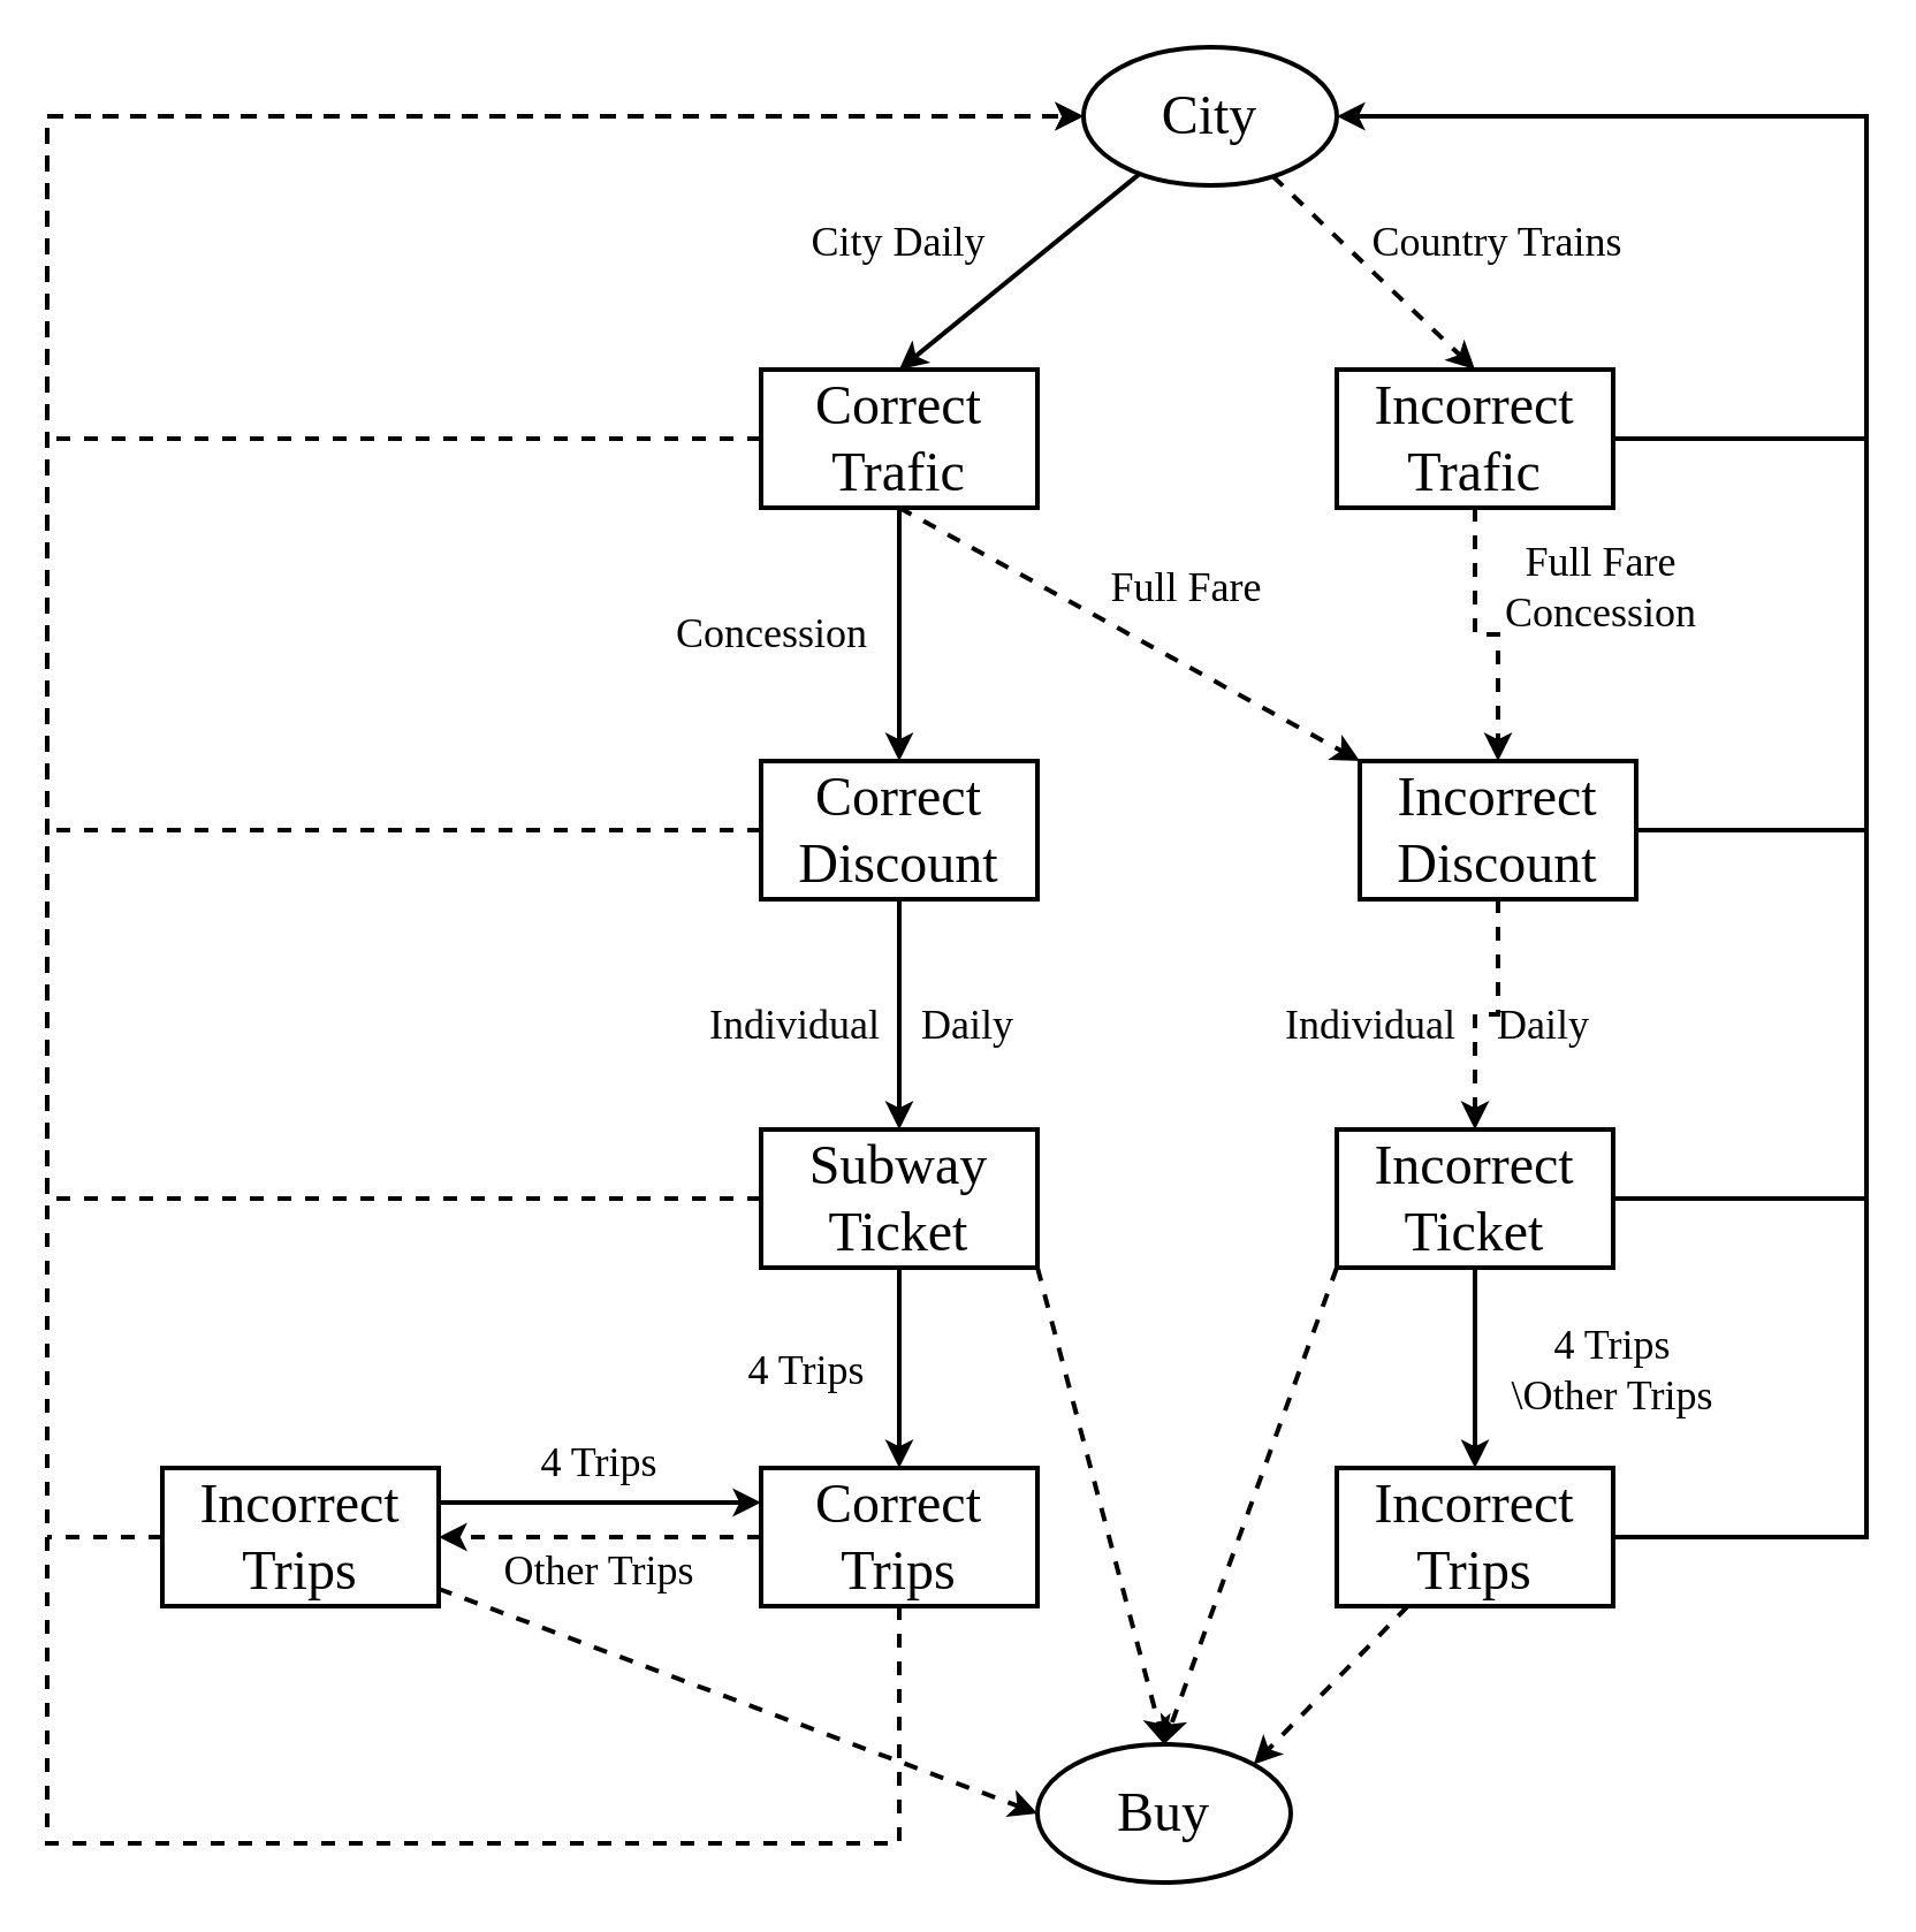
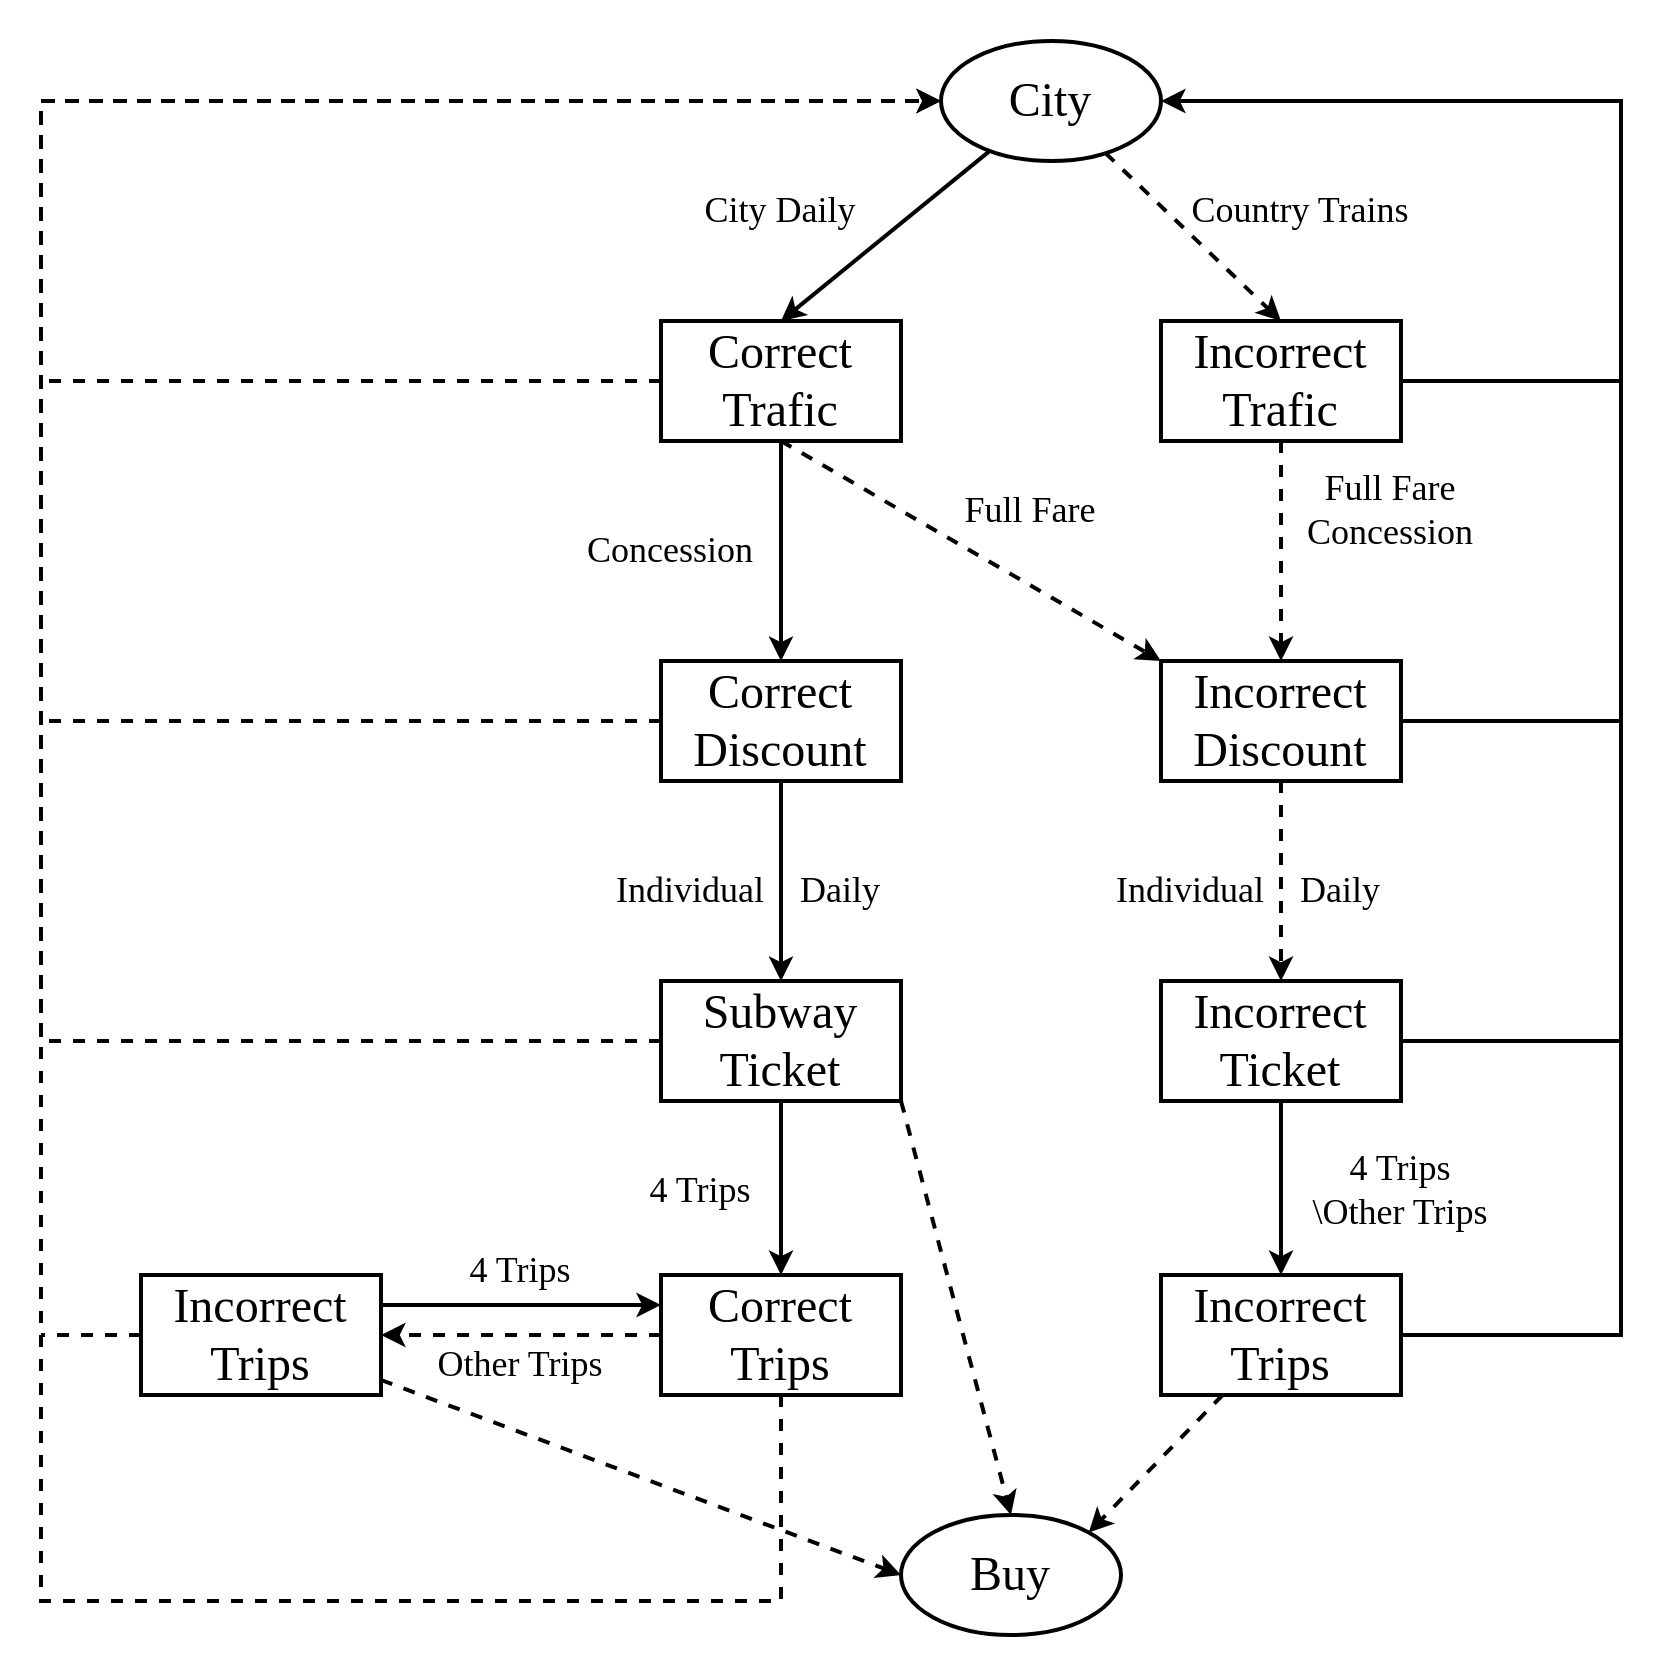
  <mxCell id="0" />
  <mxCell id="1" parent="0" />
  <mxCell id="2" style="rounded=0;orthogonalLoop=1;jettySize=auto;html=1;strokeWidth=2;entryX=0.5;entryY=0;entryDx=0;entryDy=0;" edge="1" parent="1" source="4" target="8"><mxGeometry relative="1" as="geometry" /></mxCell>
  <mxCell id="3" style="rounded=0;orthogonalLoop=1;jettySize=auto;html=1;entryX=0.5;entryY=0;entryDx=0;entryDy=0;strokeWidth=2;dashed=1;" edge="1" parent="1" source="4" target="11"><mxGeometry relative="1" as="geometry" /></mxCell>
  <mxCell id="4" value="&lt;font style=&quot;font-size: 24px;&quot; face=&quot;Times New Roman&quot;&gt;City&lt;/font&gt;" style="ellipse;whiteSpace=wrap;html=1;fontSize=24;strokeWidth=2;" vertex="1" parent="1"><mxGeometry x="470" y="20" width="110" height="60" as="geometry" /></mxCell>
  <mxCell id="5" style="edgeStyle=orthogonalEdgeStyle;rounded=0;orthogonalLoop=1;jettySize=auto;html=1;strokeWidth=2;" edge="1" parent="1" source="8" target="14"><mxGeometry relative="1" as="geometry" /></mxCell>
  <mxCell id="6" style="rounded=0;orthogonalLoop=1;jettySize=auto;html=1;entryX=0;entryY=0;entryDx=0;entryDy=0;strokeWidth=2;dashed=1;" edge="1" parent="1" target="17"><mxGeometry relative="1" as="geometry"><mxPoint x="390" y="220" as="sourcePoint" /></mxGeometry></mxCell>
  <mxCell id="7" style="edgeStyle=orthogonalEdgeStyle;rounded=0;orthogonalLoop=1;jettySize=auto;html=1;endArrow=none;endFill=0;dashed=1;strokeWidth=2;" edge="1" parent="1" source="8"><mxGeometry relative="1" as="geometry"><mxPoint x="20" y="190" as="targetPoint" /></mxGeometry></mxCell>
  <mxCell id="8" value="&lt;font style=&quot;font-size: 24px;&quot;&gt;Correct Trafic&lt;/font&gt;" style="rounded=0;whiteSpace=wrap;html=1;strokeWidth=2;fontFamily=Times New Roman;" vertex="1" parent="1"><mxGeometry x="330" y="160" width="120" height="60" as="geometry" /></mxCell>
  <mxCell id="9" style="edgeStyle=orthogonalEdgeStyle;rounded=0;orthogonalLoop=1;jettySize=auto;html=1;entryX=0.5;entryY=0;entryDx=0;entryDy=0;strokeWidth=2;dashed=1;" edge="1" parent="1" source="11" target="17"><mxGeometry relative="1" as="geometry" /></mxCell>
  <mxCell id="10" style="edgeStyle=orthogonalEdgeStyle;rounded=0;orthogonalLoop=1;jettySize=auto;html=1;strokeWidth=2;endArrow=none;endFill=0;" edge="1" parent="1" source="11"><mxGeometry relative="1" as="geometry"><mxPoint x="810" y="190" as="targetPoint" /></mxGeometry></mxCell>
  <mxCell id="11" value="&lt;font style=&quot;font-size: 24px;&quot;&gt;Incorrect Trafic&lt;/font&gt;" style="rounded=0;whiteSpace=wrap;html=1;strokeWidth=2;fontFamily=Times New Roman;" vertex="1" parent="1"><mxGeometry x="580" y="160" width="120" height="60" as="geometry" /></mxCell>
  <mxCell id="12" style="edgeStyle=orthogonalEdgeStyle;rounded=0;orthogonalLoop=1;jettySize=auto;html=1;strokeWidth=2;" edge="1" parent="1" source="14" target="21"><mxGeometry relative="1" as="geometry" /></mxCell>
  <mxCell id="13" style="edgeStyle=orthogonalEdgeStyle;rounded=0;orthogonalLoop=1;jettySize=auto;html=1;endArrow=none;endFill=0;dashed=1;strokeWidth=2;" edge="1" parent="1" source="14"><mxGeometry relative="1" as="geometry"><mxPoint x="20" y="360" as="targetPoint" /></mxGeometry></mxCell>
  <mxCell id="14" value="&lt;font style=&quot;font-size: 24px;&quot;&gt;Correct Discount&lt;/font&gt;" style="rounded=0;whiteSpace=wrap;html=1;strokeWidth=2;fontFamily=Times New Roman;" vertex="1" parent="1"><mxGeometry x="330" y="330" width="120" height="60" as="geometry" /></mxCell>
  <mxCell id="15" style="edgeStyle=orthogonalEdgeStyle;rounded=0;orthogonalLoop=1;jettySize=auto;html=1;strokeWidth=2;dashed=1;" edge="1" parent="1" source="17" target="25"><mxGeometry relative="1" as="geometry" /></mxCell>
  <mxCell id="16" style="edgeStyle=orthogonalEdgeStyle;rounded=0;orthogonalLoop=1;jettySize=auto;html=1;strokeWidth=2;endArrow=none;endFill=0;" edge="1" parent="1" source="17"><mxGeometry relative="1" as="geometry"><mxPoint x="810" y="360" as="targetPoint" /></mxGeometry></mxCell>
- <mxCell id="17" value="&lt;font style=&quot;font-size: 24px;&quot;&gt;Incorrect Discount&lt;/font&gt;" style="rounded=0;whiteSpace=wrap;html=1;strokeWidth=2;fontFamily=Times New Roman;" vertex="1" parent="1"><mxGeometry x="590" y="330" width="120" height="60" as="geometry" /></mxCell>
+ <mxCell id="17" value="&lt;font style=&quot;font-size: 24px;&quot;&gt;Incorrect Discount&lt;/font&gt;" style="rounded=0;whiteSpace=wrap;html=1;strokeWidth=2;fontFamily=Times New Roman;" vertex="1" parent="1"><mxGeometry x="580" y="330" width="120" height="60" as="geometry" /></mxCell>
  <mxCell id="18" style="rounded=0;orthogonalLoop=1;jettySize=auto;html=1;entryX=0.5;entryY=0;entryDx=0;entryDy=0;exitX=1;exitY=1;exitDx=0;exitDy=0;strokeWidth=2;dashed=1;" edge="1" parent="1" source="21" target="32"><mxGeometry relative="1" as="geometry" /></mxCell>
  <mxCell id="19" style="edgeStyle=orthogonalEdgeStyle;rounded=0;orthogonalLoop=1;jettySize=auto;html=1;strokeWidth=2;" edge="1" parent="1" source="21" target="28"><mxGeometry relative="1" as="geometry" /></mxCell>
  <mxCell id="20" style="edgeStyle=orthogonalEdgeStyle;rounded=0;orthogonalLoop=1;jettySize=auto;html=1;entryX=0;entryY=0.5;entryDx=0;entryDy=0;dashed=1;strokeWidth=2;" edge="1" parent="1" source="21" target="4"><mxGeometry relative="1" as="geometry"><Array as="points"><mxPoint x="20" y="520" /><mxPoint x="20" y="50" /></Array></mxGeometry></mxCell>
  <mxCell id="21" value="&lt;font style=&quot;font-size: 24px;&quot;&gt;Subway Ticket&lt;/font&gt;" style="rounded=0;whiteSpace=wrap;html=1;strokeWidth=2;fontFamily=Times New Roman;" vertex="1" parent="1"><mxGeometry x="330" y="490" width="120" height="60" as="geometry" /></mxCell>
- <mxCell id="22" style="rounded=0;orthogonalLoop=1;jettySize=auto;html=1;exitX=0;exitY=1;exitDx=0;exitDy=0;strokeWidth=2;dashed=1;entryX=0.5;entryY=0;entryDx=0;entryDy=0;" edge="1" parent="1" source="25" target="32"><mxGeometry relative="1" as="geometry" /></mxCell>
  <mxCell id="23" style="edgeStyle=orthogonalEdgeStyle;rounded=0;orthogonalLoop=1;jettySize=auto;html=1;entryX=0.5;entryY=0;entryDx=0;entryDy=0;strokeWidth=2;" edge="1" parent="1" source="25" target="31"><mxGeometry relative="1" as="geometry" /></mxCell>
  <mxCell id="24" style="edgeStyle=orthogonalEdgeStyle;rounded=0;orthogonalLoop=1;jettySize=auto;html=1;strokeWidth=2;endArrow=none;endFill=0;" edge="1" parent="1" source="25"><mxGeometry relative="1" as="geometry"><mxPoint x="810" y="520" as="targetPoint" /></mxGeometry></mxCell>
  <mxCell id="25" value="&lt;font style=&quot;font-size: 24px;&quot;&gt;Incorrect Ticket&lt;/font&gt;" style="rounded=0;whiteSpace=wrap;html=1;strokeWidth=2;fontFamily=Times New Roman;" vertex="1" parent="1"><mxGeometry x="580" y="490" width="120" height="60" as="geometry" /></mxCell>
  <mxCell id="26" style="edgeStyle=orthogonalEdgeStyle;rounded=0;orthogonalLoop=1;jettySize=auto;html=1;entryX=1;entryY=0.5;entryDx=0;entryDy=0;strokeWidth=2;dashed=1;" edge="1" parent="1" source="28" target="36"><mxGeometry relative="1" as="geometry" /></mxCell>
  <mxCell id="27" style="edgeStyle=orthogonalEdgeStyle;rounded=0;orthogonalLoop=1;jettySize=auto;html=1;entryX=0;entryY=0.5;entryDx=0;entryDy=0;strokeWidth=2;dashed=1;" edge="1" parent="1" source="28" target="4"><mxGeometry relative="1" as="geometry"><Array as="points"><mxPoint x="390" y="800" /><mxPoint x="20" y="800" /><mxPoint x="20" y="50" /></Array></mxGeometry></mxCell>
  <mxCell id="28" value="&lt;font style=&quot;font-size: 24px;&quot;&gt;Correct Trips&lt;/font&gt;" style="rounded=0;whiteSpace=wrap;html=1;strokeWidth=2;fontFamily=Times New Roman;" vertex="1" parent="1"><mxGeometry x="330" y="637" width="120" height="60" as="geometry" /></mxCell>
  <mxCell id="29" style="rounded=0;orthogonalLoop=1;jettySize=auto;html=1;entryX=1;entryY=0;entryDx=0;entryDy=0;strokeWidth=2;dashed=1;" edge="1" parent="1" source="31" target="32"><mxGeometry relative="1" as="geometry" /></mxCell>
  <mxCell id="30" style="edgeStyle=orthogonalEdgeStyle;rounded=0;orthogonalLoop=1;jettySize=auto;html=1;entryX=1;entryY=0.5;entryDx=0;entryDy=0;strokeWidth=2;" edge="1" parent="1" source="31" target="4"><mxGeometry relative="1" as="geometry"><Array as="points"><mxPoint x="810" y="667" /><mxPoint x="810" y="50" /></Array></mxGeometry></mxCell>
  <mxCell id="31" value="&lt;font style=&quot;font-size: 24px;&quot;&gt;Incorrect Trips&lt;/font&gt;" style="rounded=0;whiteSpace=wrap;html=1;strokeWidth=2;fontFamily=Times New Roman;" vertex="1" parent="1"><mxGeometry x="580" y="637" width="120" height="60" as="geometry" /></mxCell>
  <mxCell id="32" value="&lt;font style=&quot;font-size: 24px;&quot; face=&quot;Times New Roman&quot;&gt;Buy&lt;/font&gt;" style="ellipse;whiteSpace=wrap;html=1;fontSize=24;strokeWidth=2;" vertex="1" parent="1"><mxGeometry x="450" y="757" width="110" height="60" as="geometry" /></mxCell>
  <mxCell id="33" style="edgeStyle=orthogonalEdgeStyle;rounded=0;orthogonalLoop=1;jettySize=auto;html=1;entryX=0;entryY=0.5;entryDx=0;entryDy=0;exitX=1;exitY=0.25;exitDx=0;exitDy=0;strokeWidth=2;" edge="1" parent="1" source="36"><mxGeometry relative="1" as="geometry"><mxPoint x="240" y="652" as="sourcePoint" /><mxPoint x="330" y="652" as="targetPoint" /></mxGeometry></mxCell>
  <mxCell id="34" style="rounded=0;orthogonalLoop=1;jettySize=auto;html=1;entryX=0;entryY=0.5;entryDx=0;entryDy=0;dashed=1;strokeWidth=2;" edge="1" parent="1" source="36" target="32"><mxGeometry relative="1" as="geometry" /></mxCell>
  <mxCell id="35" style="edgeStyle=orthogonalEdgeStyle;rounded=0;orthogonalLoop=1;jettySize=auto;html=1;endArrow=none;endFill=0;strokeWidth=2;dashed=1;" edge="1" parent="1" source="36"><mxGeometry relative="1" as="geometry"><mxPoint x="20" y="667" as="targetPoint" /></mxGeometry></mxCell>
  <mxCell id="36" value="&lt;font style=&quot;font-size: 24px;&quot;&gt;Incorrect Trips&lt;/font&gt;" style="rounded=0;whiteSpace=wrap;html=1;strokeWidth=2;fontFamily=Times New Roman;" vertex="1" parent="1"><mxGeometry x="70" y="637" width="120" height="60" as="geometry" /></mxCell>
  <mxCell id="37" value="City Daily" style="text;html=1;strokeColor=none;fillColor=none;align=center;verticalAlign=middle;whiteSpace=wrap;rounded=0;fontSize=18;fontFamily=Times New Roman;" vertex="1" parent="1"><mxGeometry x="340" y="90" width="100" height="30" as="geometry" /></mxCell>
  <mxCell id="38" value="Country Trains" style="text;html=1;strokeColor=none;fillColor=none;align=center;verticalAlign=middle;whiteSpace=wrap;rounded=0;fontSize=18;fontFamily=Times New Roman;" vertex="1" parent="1"><mxGeometry x="590" y="90" width="120" height="30" as="geometry" /></mxCell>
  <mxCell id="39" value="Concession" style="text;html=1;strokeColor=none;fillColor=none;align=center;verticalAlign=middle;whiteSpace=wrap;rounded=0;fontSize=18;fontFamily=Times New Roman;" vertex="1" parent="1"><mxGeometry x="290" y="260" width="90" height="30" as="geometry" /></mxCell>
  <mxCell id="40" value="Full Fare" style="text;html=1;strokeColor=none;fillColor=none;align=center;verticalAlign=middle;whiteSpace=wrap;rounded=0;fontSize=18;fontFamily=Times New Roman;" vertex="1" parent="1"><mxGeometry x="470" y="240" width="90" height="30" as="geometry" /></mxCell>
  <mxCell id="41" value="Full Fare&lt;br&gt;Concession" style="text;html=1;strokeColor=none;fillColor=none;align=center;verticalAlign=middle;whiteSpace=wrap;rounded=0;fontSize=18;fontFamily=Times New Roman;" vertex="1" parent="1"><mxGeometry x="650" y="240" width="90" height="30" as="geometry" /></mxCell>
  <mxCell id="42" value="Individual" style="text;html=1;strokeColor=none;fillColor=none;align=center;verticalAlign=middle;whiteSpace=wrap;rounded=0;fontSize=18;fontFamily=Times New Roman;" vertex="1" parent="1"><mxGeometry x="300" y="430" width="90" height="30" as="geometry" /></mxCell>
  <mxCell id="43" value="Daily" style="text;html=1;strokeColor=none;fillColor=none;align=center;verticalAlign=middle;whiteSpace=wrap;rounded=0;fontSize=18;fontFamily=Times New Roman;" vertex="1" parent="1"><mxGeometry x="390" y="430" width="60" height="30" as="geometry" /></mxCell>
  <mxCell id="44" value="Individual" style="text;html=1;strokeColor=none;fillColor=none;align=center;verticalAlign=middle;whiteSpace=wrap;rounded=0;fontSize=18;fontFamily=Times New Roman;" vertex="1" parent="1"><mxGeometry x="550" y="430" width="90" height="30" as="geometry" /></mxCell>
  <mxCell id="45" value="Daily" style="text;html=1;strokeColor=none;fillColor=none;align=center;verticalAlign=middle;whiteSpace=wrap;rounded=0;fontSize=18;fontFamily=Times New Roman;" vertex="1" parent="1"><mxGeometry x="640" y="430" width="60" height="30" as="geometry" /></mxCell>
  <mxCell id="46" value="4 Trips" style="text;html=1;strokeColor=none;fillColor=none;align=center;verticalAlign=middle;whiteSpace=wrap;rounded=0;fontSize=18;fontFamily=Times New Roman;" vertex="1" parent="1"><mxGeometry x="320" y="580" width="60" height="30" as="geometry" /></mxCell>
  <mxCell id="47" value="4 Trips&lt;br&gt;\Other Trips" style="text;html=1;strokeColor=none;fillColor=none;align=center;verticalAlign=middle;whiteSpace=wrap;rounded=0;fontSize=18;fontFamily=Times New Roman;" vertex="1" parent="1"><mxGeometry x="650" y="580" width="100" height="30" as="geometry" /></mxCell>
  <mxCell id="48" value="4 Trips" style="text;html=1;strokeColor=none;fillColor=none;align=center;verticalAlign=middle;whiteSpace=wrap;rounded=0;fontSize=18;fontFamily=Times New Roman;" vertex="1" parent="1"><mxGeometry x="230" y="620" width="60" height="30" as="geometry" /></mxCell>
  <mxCell id="49" value="Other Trips" style="text;html=1;strokeColor=none;fillColor=none;align=center;verticalAlign=middle;whiteSpace=wrap;rounded=0;fontSize=18;fontFamily=Times New Roman;" vertex="1" parent="1"><mxGeometry x="215" y="667" width="90" height="30" as="geometry" /></mxCell>
